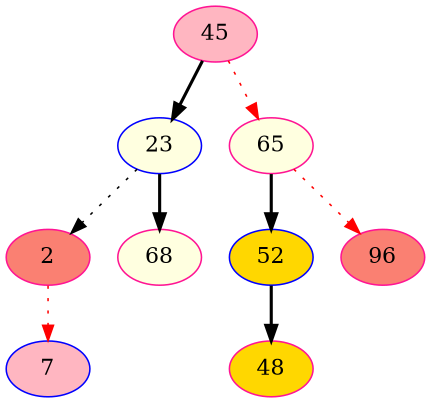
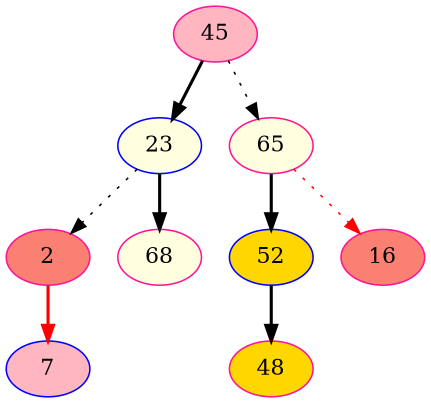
  digraph {
    node [color=deeppink fillcolor=lightyellow style=filled]
    edge [color=black style=bold]
    n1 [fillcolor=lightpink label=45]
    n2 [color=blue label=23]
    n3 [label=65]
    n4 [fillcolor=salmon label=2]
    n5 [label=68]
    n6 [color=blue fillcolor=gold label=52]
-   n7 [fillcolor=salmon label=96]
+   n7 [fillcolor=salmon label=16]
    n8 [color=blue fillcolor=lightpink label=7]
    n9 [fillcolor=gold label=48]
    n1 -> n2
-   n1 -> n3 [color=red style=dotted]
+   n1 -> n3 [style=dotted]
    n2 -> n4 [style=dotted]
    n2 -> n5
    n3 -> n6
    n3 -> n7 [color=red style=dotted]
-   n4 -> n8 [color=red style=dotted]
+   n4 -> n8 [color=red]
    n6 -> n9
  }
